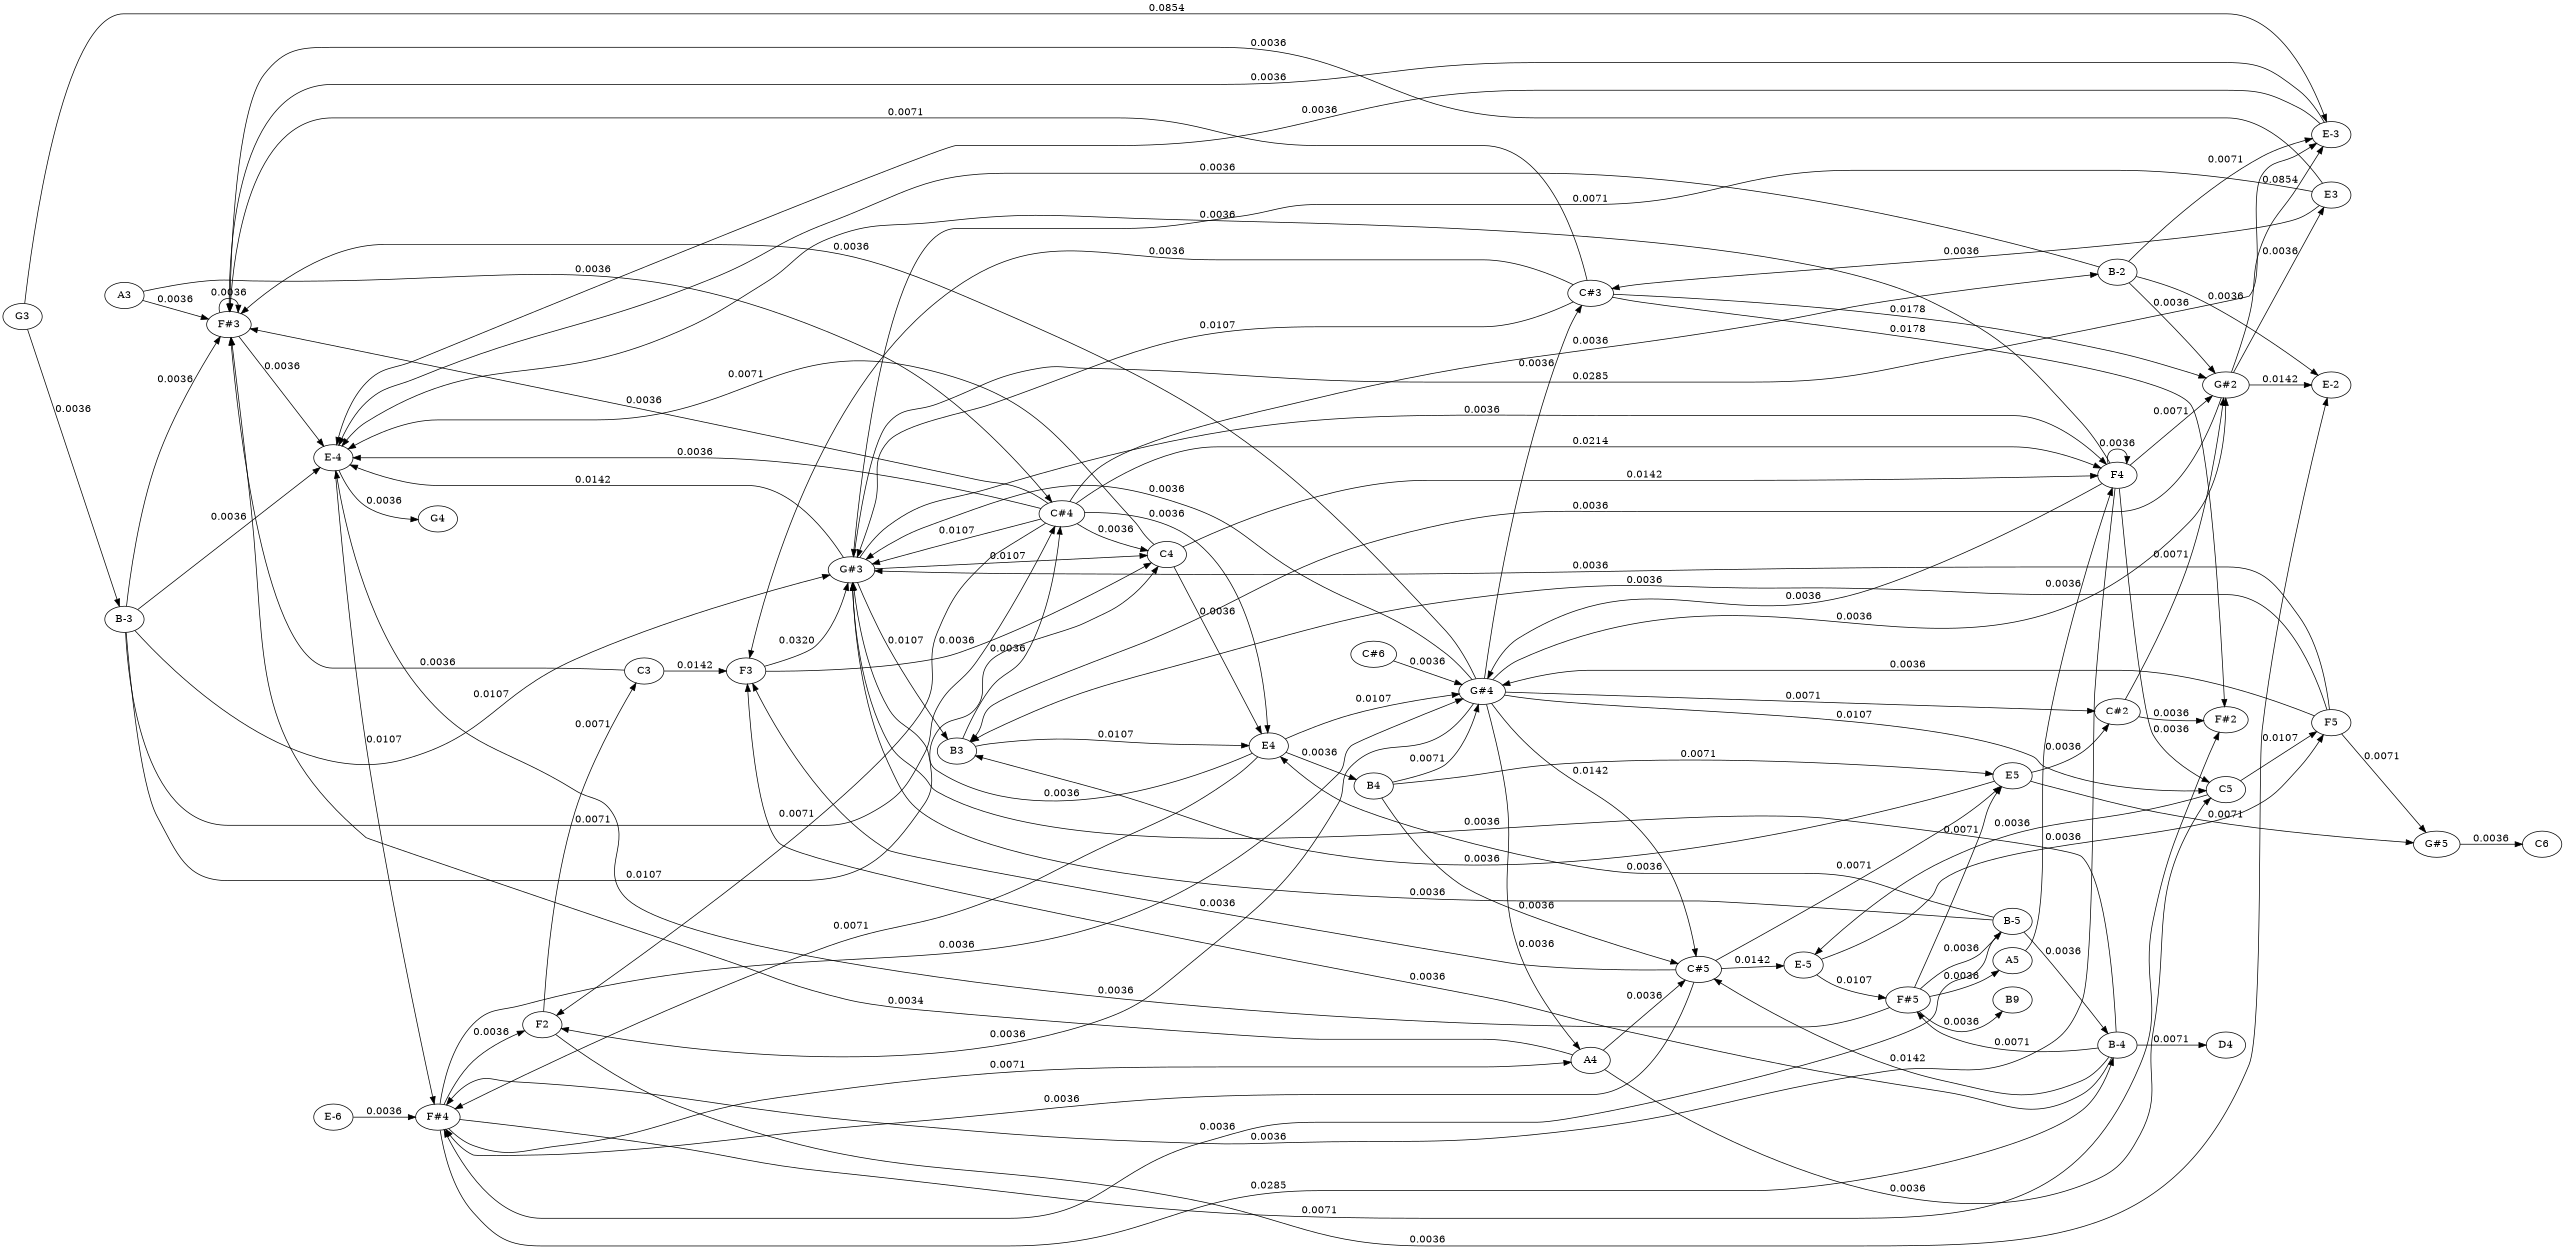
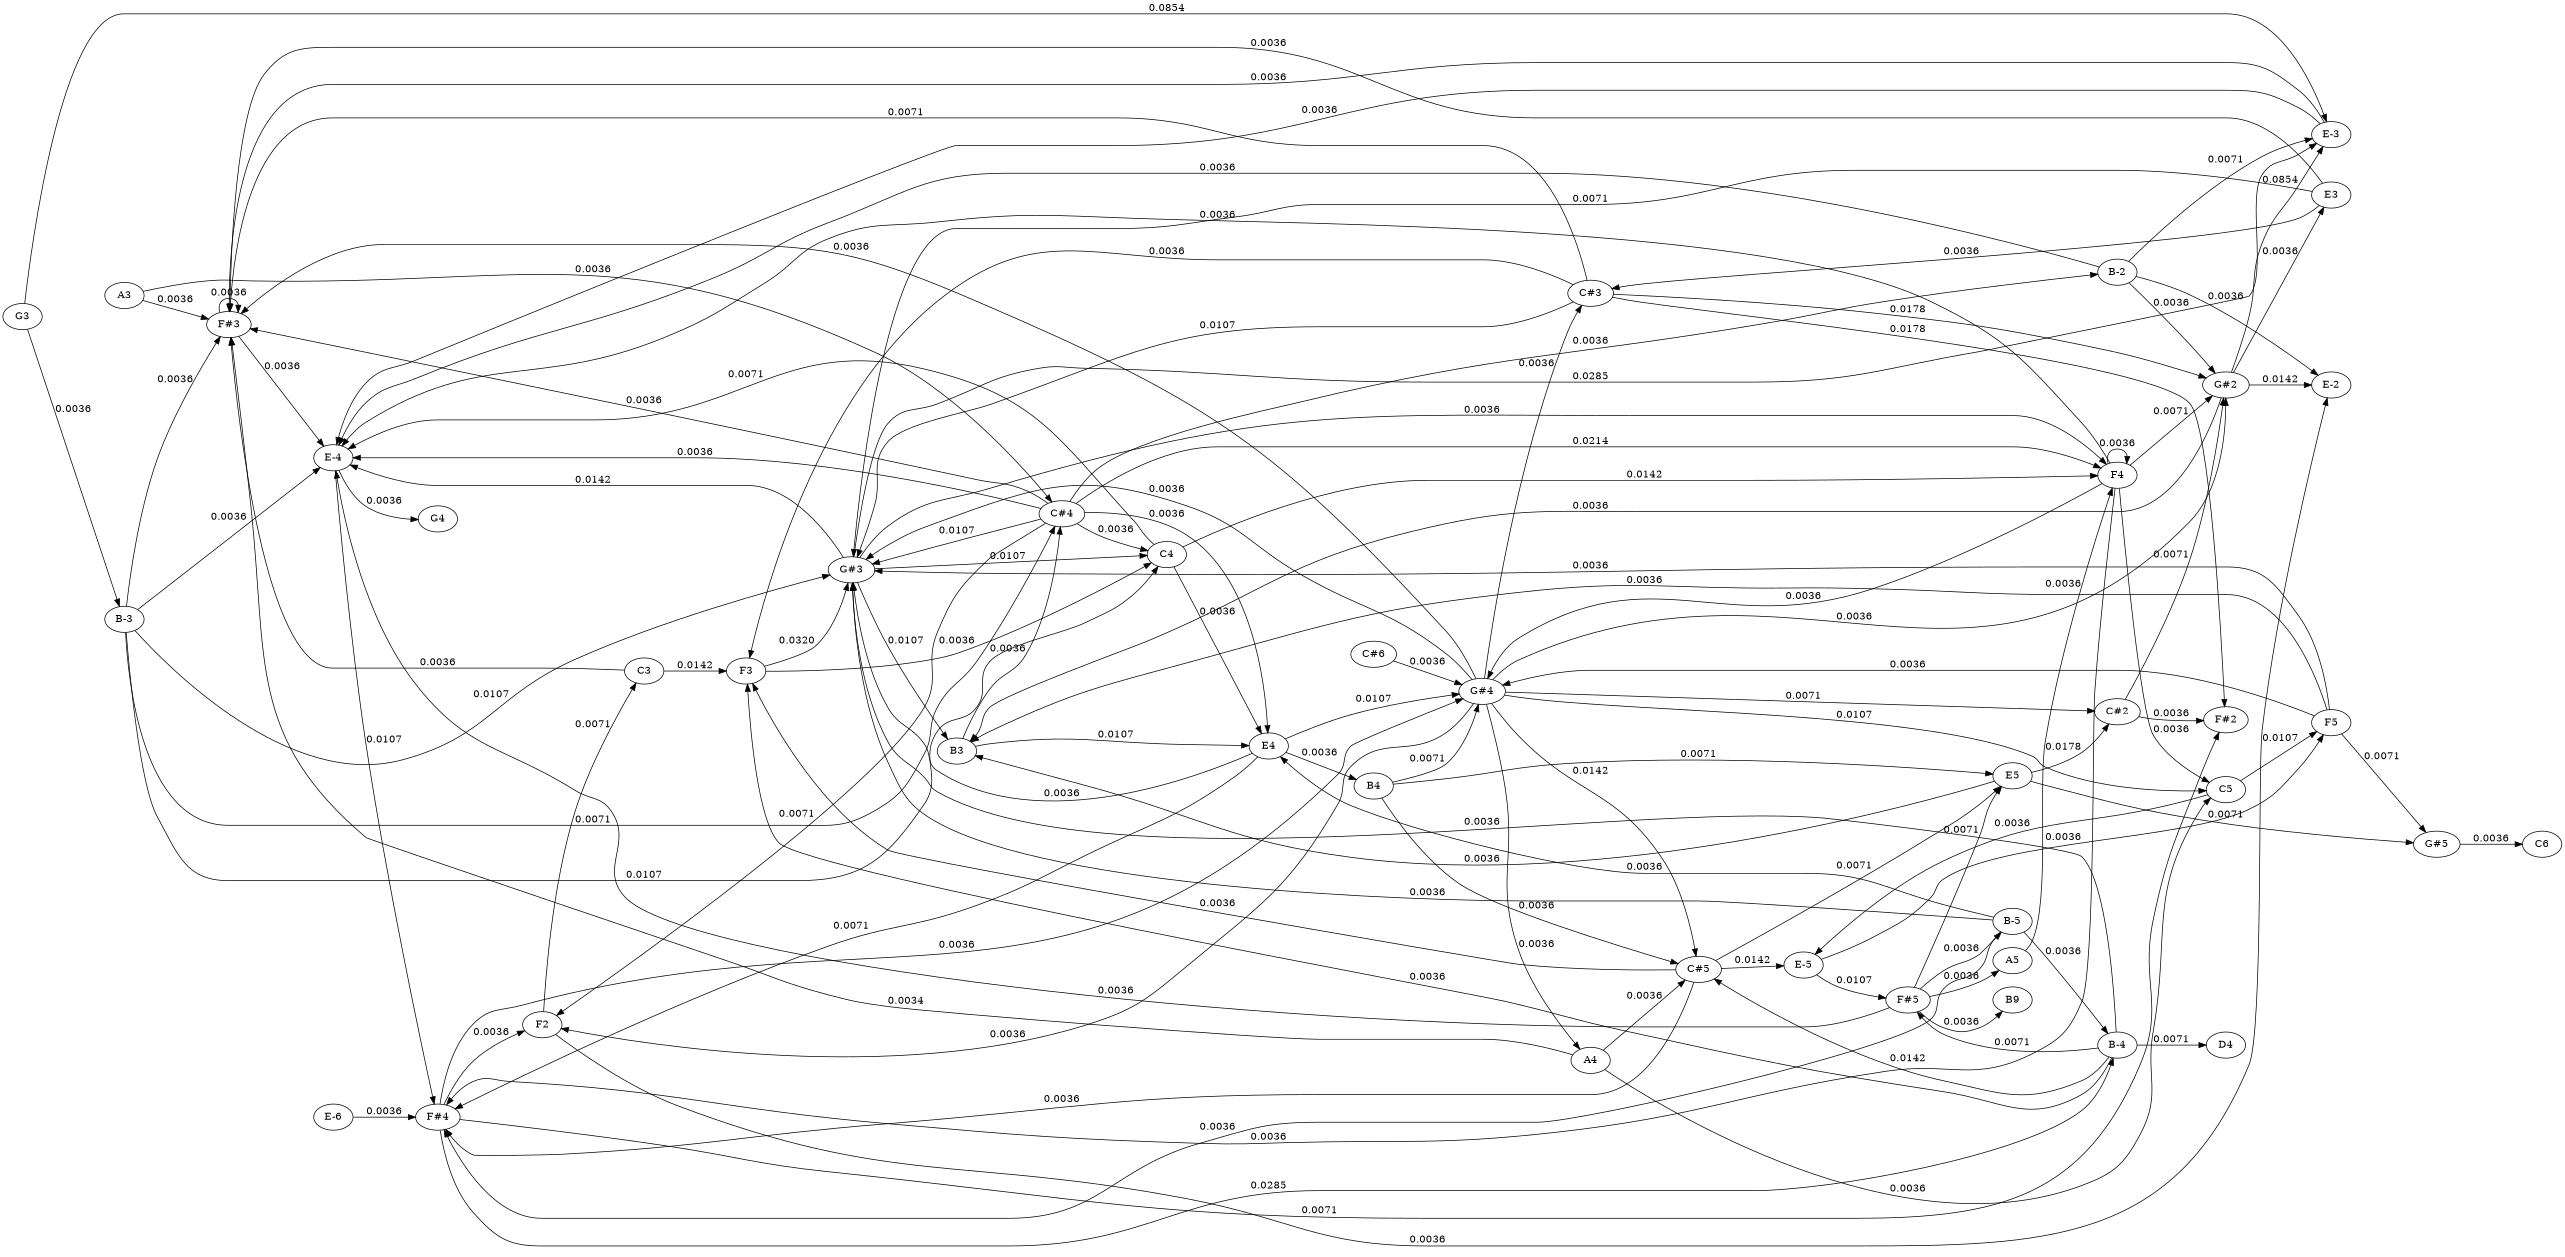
  strict graph {
    rankdir=LR
    edge [arrowtype=normal dir=forward]
    A3 [height=0.5 width=0.75]
    "F#3" [height=0.5 width=0.75]
    "C#4" [height=0.5 width=0.75187]
    "E-4" [height=0.5 width=0.75]
    "G#3" [height=0.5 width=0.75927]
    F2 [height=0.5 width=0.75]
    F4 [height=0.5 width=0.75]
    "B-2" [height=0.5 width=0.75]
    C4 [height=0.5 width=0.75]
    E4 [height=0.5 width=0.75]
    "F#4" [height=0.5 width=0.75]
    G4 [height=0.5 width=0.75]
    "E-3" [height=0.5 width=0.75]
    B3 [height=0.5 width=0.75]
    "E-2" [height=0.5 width=0.75]
    C3 [height=0.5 width=0.75]
    C5 [height=0.5 width=0.75]
    "G#2" [height=0.5 width=0.75927]
    "G#4" [height=0.5 width=0.75927]
    B4 [height=0.5 width=0.75]
    A4 [height=0.5 width=0.75]
    "B-4" [height=0.5 width=0.75]
    "F#2" [height=0.5 width=0.75]
    F3 [height=0.5 width=0.75]
    "E-5" [height=0.5 width=0.75]
    F5 [height=0.5 width=0.75]
    E3 [height=0.5 width=0.75]
    "C#5" [height=0.5 width=0.75187]
    "C#2" [height=0.5 width=0.75187]
    "C#3" [height=0.5 width=0.75187]
    E5 [height=0.5 width=0.75]
    "F#5" [height=0.5 width=0.75]
    "G#5" [height=0.5 width=0.75927]
    D4 [height=0.5 width=0.75]
    A5 [height=0.5 width=0.75]
    n36 [height=0.5 label=B9 width=0.75]
    "B-5" [height=0.5 width=0.75]
    C6 [height=0.5 width=0.75]
    "B-3" [height=0.5 width=0.75]
    "C#6" [height=0.5 width=0.75187]
    "E-6" [height=0.5 width=0.75]
    G3 [height=0.5 width=0.75]
    A3 -- "F#3" [label=0.0036]
    A3 -- "C#4" [label=0.0036]
    "F#3" -- "F#3" [label=0.0036]
    "F#3" -- "E-4" [label=0.0036]
    "C#4" -- "F#3" [label=0.0036]
    "C#4" -- "E-4" [label=0.0036]
    "C#4" -- "G#3" [label=0.0107]
    "C#4" -- F2 [label=0.0071]
    "C#4" -- F4 [label=0.0214]
    "C#4" -- "B-2" [label=0.0036]
    "C#4" -- C4 [label=0.0036]
    "C#4" -- E4 [label=0.0036]
    "E-4" -- "F#4" [label=0.0107]
    "E-4" -- G4 [label=0.0036]
    "G#3" -- "E-4" [label=0.0142]
    "G#3" -- F4 [label=0.0036]
    "G#3" -- C4 [label=0.0107]
    "G#3" -- "E-3" [label=0.0285]
    "G#3" -- B3 [label=0.0107]
    F2 -- "E-2" [label=0.0036]
    F2 -- C3 [label=0.0071]
    F4 -- "E-4" [label=0.0036]
    F4 -- F4 [label=0.0036]
    F4 -- "F#4" [label=0.0036]
    F4 -- C5 [label=0.0036]
    F4 -- "G#2" [label=0.0071]
    F4 -- "G#4" [label=0.0036]
    "B-2" -- "E-4" [label=0.0036]
    "B-2" -- "E-3" [label=0.0071]
    "B-2" -- "E-2" [label=0.0036]
    "B-2" -- "G#2" [label=0.0036]
    C4 -- "E-4" [label=0.0071]
    C4 -- F4 [label=0.0142]
    C4 -- E4 [label=0.0036]
    E4 -- "G#3" [label=0.0036]
    E4 -- "F#4" [label=0.0071]
    E4 -- "G#4" [label=0.0107]
    E4 -- B4 [label=0.0036]
    "F#4" -- F2 [label=0.0036]
    "F#4" -- "G#4" [label=0.0036]
-   "F#4" -- A4 [label=0.0071]
    "F#4" -- "B-4" [label=0.0285]
    "F#4" -- "F#2" [label=0.0071]
    "E-3" -- "F#3" [label=0.0036]
    "E-3" -- "E-4" [label=0.0036]
    B3 -- "C#4" [label=0.0036]
    B3 -- E4 [label=0.0107]
    C3 -- "F#3" [label=0.0036]
    C3 -- F3 [label=0.0142]
    C5 -- "E-5" [label=0.0036]
    C5 -- F5 [label=0.0107]
    "G#2" -- "E-3" [label=0.0854]
    "G#2" -- B3 [label=0.0036]
    "G#2" -- "E-2" [label=0.0142]
    "G#2" -- E3 [label=0.0036]
    "G#4" -- "F#3" [label=0.0036]
    "G#4" -- "G#3" [label=0.0036]
    "G#4" -- F2 [label=0.0036]
    "G#4" -- C5 [label=0.0107]
    "G#4" -- "G#2" [label=0.0036]
    "G#4" -- A4 [label=0.0036]
    "G#4" -- "C#5" [label=0.0142]
    "G#4" -- "C#2" [label=0.0071]
    "G#4" -- "C#3" [label=0.0036]
    B4 -- "G#4" [label=0.0071]
    B4 -- "C#5" [label=0.0036]
    B4 -- E5 [label=0.0071]
    A4 -- "F#3" [label=0.0034]
    A4 -- C5 [label=0.0036]
    A4 -- "C#5" [label=0.0036]
    "B-4" -- "G#3" [label=0.0036]
    "B-4" -- F3 [label=0.0036]
    "B-4" -- "C#5" [label=0.0142]
    "B-4" -- "F#5" [label=0.0071]
    "B-4" -- D4 [label=0.0071]
    F3 -- "G#3" [label=0.0320]
    F3 -- C4 [label=0.0036]
    "E-5" -- F5 [label=0.0036]
    "E-5" -- "F#5" [label=0.0107]
    F5 -- "G#3" [label=0.0036]
    F5 -- B3 [label=0.0036]
    F5 -- "G#4" [label=0.0036]
    F5 -- "G#5" [label=0.0071]
    E3 -- "F#3" [label=0.0036]
    E3 -- "G#3" [label=0.0071]
    E3 -- "C#3" [label=0.0036]
    "C#5" -- "F#4" [label=0.0036]
    "C#5" -- F3 [label=0.0036]
    "C#5" -- "E-5" [label=0.0142]
    "C#5" -- E5 [label=0.0071]
    "C#2" -- "G#2" [label=0.0071]
    "C#2" -- "F#2" [label=0.0036]
    "C#3" -- "F#3" [label=0.0071]
    "C#3" -- "G#3" [label=0.0107]
    "C#3" -- "G#2" [label=0.0178]
    "C#3" -- "F#2" [label=0.0178]
    "C#3" -- F3 [label=0.0036]
    E5 -- B3 [label=0.0036]
-   E5 -- "C#2" [label=0.0036]
+   E5 -- "C#2" [label=0.0178]
    E5 -- "G#5" [label=0.0071]
    "F#5" -- "E-4" [label=0.0036]
    "F#5" -- E5 [label=0.0071]
    "F#5" -- A5 [label=0.0036]
    "F#5" -- n36 [label=0.0036]
    "F#5" -- "B-5" [label=0.0036]
    "G#5" -- C6 [label=0.0036]
    A5 -- F4 [label=0.0036]
    "B-5" -- "G#3" [label=0.0036]
    "B-5" -- E4 [label=0.0036]
    "B-5" -- "F#4" [label=0.0036]
    "B-5" -- "B-4" [label=0.0036]
    "B-3" -- "F#3" [label=0.0036]
    "B-3" -- "C#4" [label=0.0071]
    "B-3" -- "E-4" [label=0.0036]
    "B-3" -- "G#3" [label=0.0107]
    "B-3" -- C4 [label=0.0107]
    "C#6" -- "G#4" [label=0.0036]
    "E-6" -- "F#4" [label=0.0036]
    G3 -- "E-3" [label=0.0854]
    G3 -- "B-3" [label=0.0036]
  }
